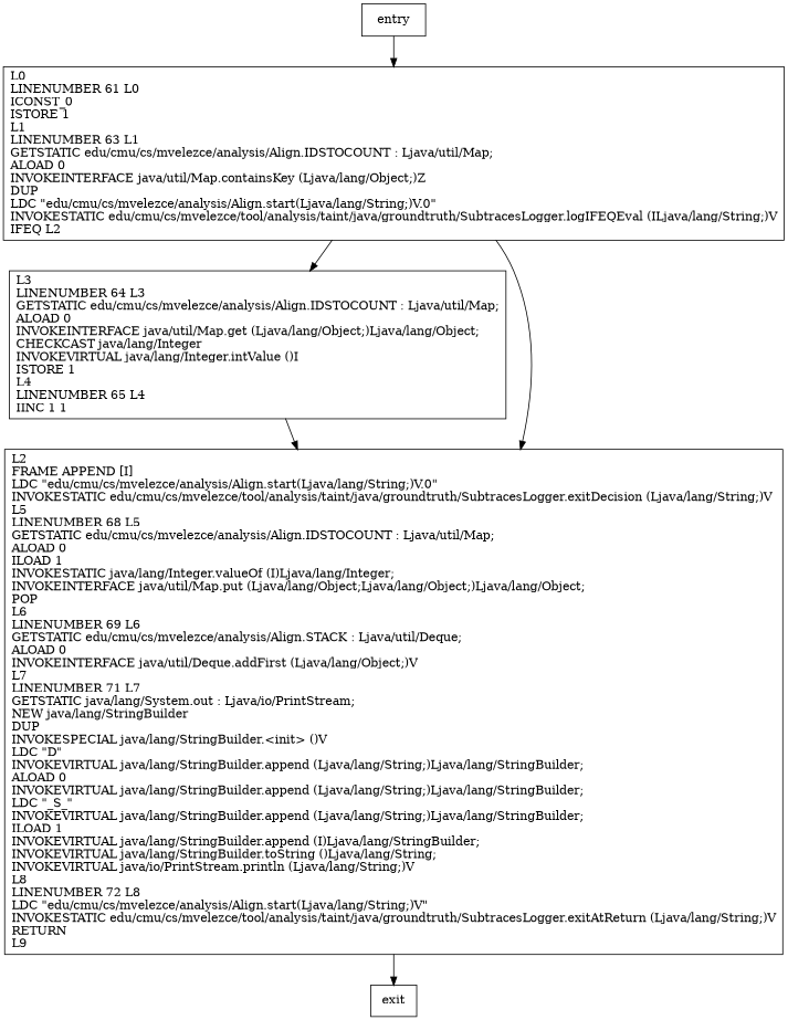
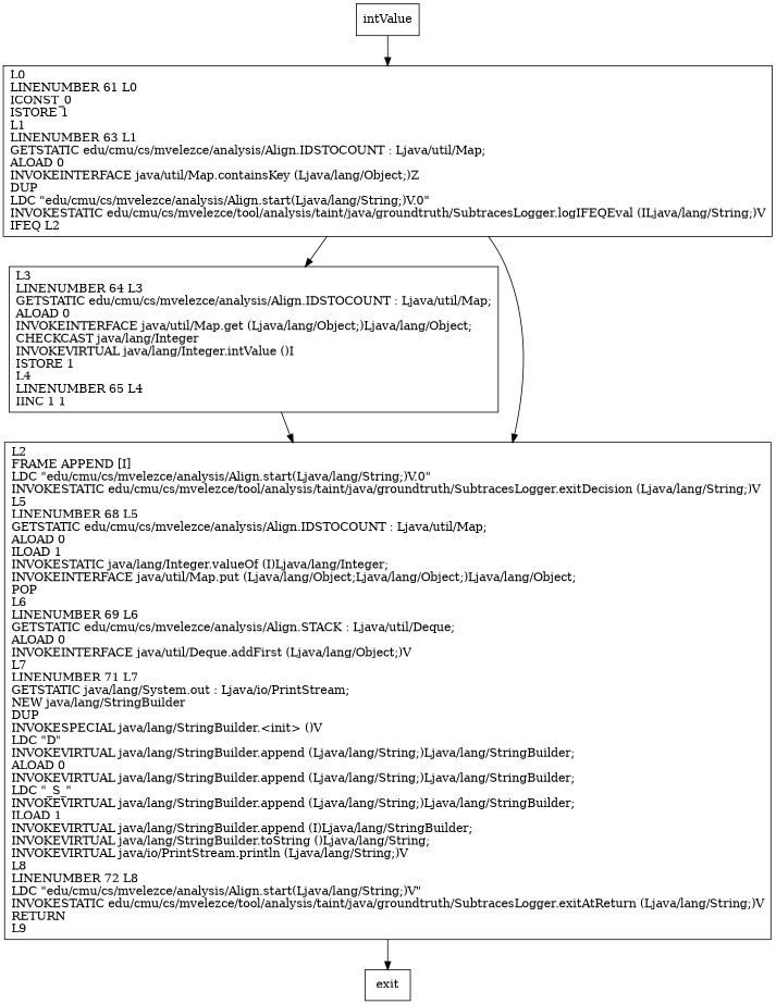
  digraph {
    node [shape=record]
    n1 [label="L3\lLINENUMBER 64 L3\lGETSTATIC edu/cmu/cs/mvelezce/analysis/Align.IDSTOCOUNT : Ljava/util/Map;\lALOAD 0\lINVOKEINTERFACE java/util/Map.get (Ljava/lang/Object;)Ljava/lang/Object;\lCHECKCAST java/lang/Integer\lINVOKEVIRTUAL java/lang/Integer.intValue ()I\lISTORE 1\lL4\lLINENUMBER 65 L4\lIINC 1 1\l"]
    n2 [label="L2\lFRAME APPEND [I]\lLDC \"edu/cmu/cs/mvelezce/analysis/Align.start(Ljava/lang/String;)V.0\"\lINVOKESTATIC edu/cmu/cs/mvelezce/tool/analysis/taint/java/groundtruth/SubtracesLogger.exitDecision (Ljava/lang/String;)V\lL5\lLINENUMBER 68 L5\lGETSTATIC edu/cmu/cs/mvelezce/analysis/Align.IDSTOCOUNT : Ljava/util/Map;\lALOAD 0\lILOAD 1\lINVOKESTATIC java/lang/Integer.valueOf (I)Ljava/lang/Integer;\lINVOKEINTERFACE java/util/Map.put (Ljava/lang/Object;Ljava/lang/Object;)Ljava/lang/Object;\lPOP\lL6\lLINENUMBER 69 L6\lGETSTATIC edu/cmu/cs/mvelezce/analysis/Align.STACK : Ljava/util/Deque;\lALOAD 0\lINVOKEINTERFACE java/util/Deque.addFirst (Ljava/lang/Object;)V\lL7\lLINENUMBER 71 L7\lGETSTATIC java/lang/System.out : Ljava/io/PrintStream;\lNEW java/lang/StringBuilder\lDUP\lINVOKESPECIAL java/lang/StringBuilder.\<init\> ()V\lLDC \"D\"\lINVOKEVIRTUAL java/lang/StringBuilder.append (Ljava/lang/String;)Ljava/lang/StringBuilder;\lALOAD 0\lINVOKEVIRTUAL java/lang/StringBuilder.append (Ljava/lang/String;)Ljava/lang/StringBuilder;\lLDC \"_S_\"\lINVOKEVIRTUAL java/lang/StringBuilder.append (Ljava/lang/String;)Ljava/lang/StringBuilder;\lILOAD 1\lINVOKEVIRTUAL java/lang/StringBuilder.append (I)Ljava/lang/StringBuilder;\lINVOKEVIRTUAL java/lang/StringBuilder.toString ()Ljava/lang/String;\lINVOKEVIRTUAL java/io/PrintStream.println (Ljava/lang/String;)V\lL8\lLINENUMBER 72 L8\lLDC \"edu/cmu/cs/mvelezce/analysis/Align.start(Ljava/lang/String;)V\"\lINVOKESTATIC edu/cmu/cs/mvelezce/tool/analysis/taint/java/groundtruth/SubtracesLogger.exitAtReturn (Ljava/lang/String;)V\lRETURN\lL9\l"]
    exit
    n4 [label="L0\lLINENUMBER 61 L0\lICONST_0\lISTORE 1\lL1\lLINENUMBER 63 L1\lGETSTATIC edu/cmu/cs/mvelezce/analysis/Align.IDSTOCOUNT : Ljava/util/Map;\lALOAD 0\lINVOKEINTERFACE java/util/Map.containsKey (Ljava/lang/Object;)Z\lDUP\lLDC \"edu/cmu/cs/mvelezce/analysis/Align.start(Ljava/lang/String;)V.0\"\lINVOKESTATIC edu/cmu/cs/mvelezce/tool/analysis/taint/java/groundtruth/SubtracesLogger.logIFEQEval (ILjava/lang/String;)V\lIFEQ L2\l"]
-   entry
+   entry [label=intValue]
    n1 -> n2
    n2 -> exit
    n4 -> n1
    n4 -> n2
    entry -> n4
  }
